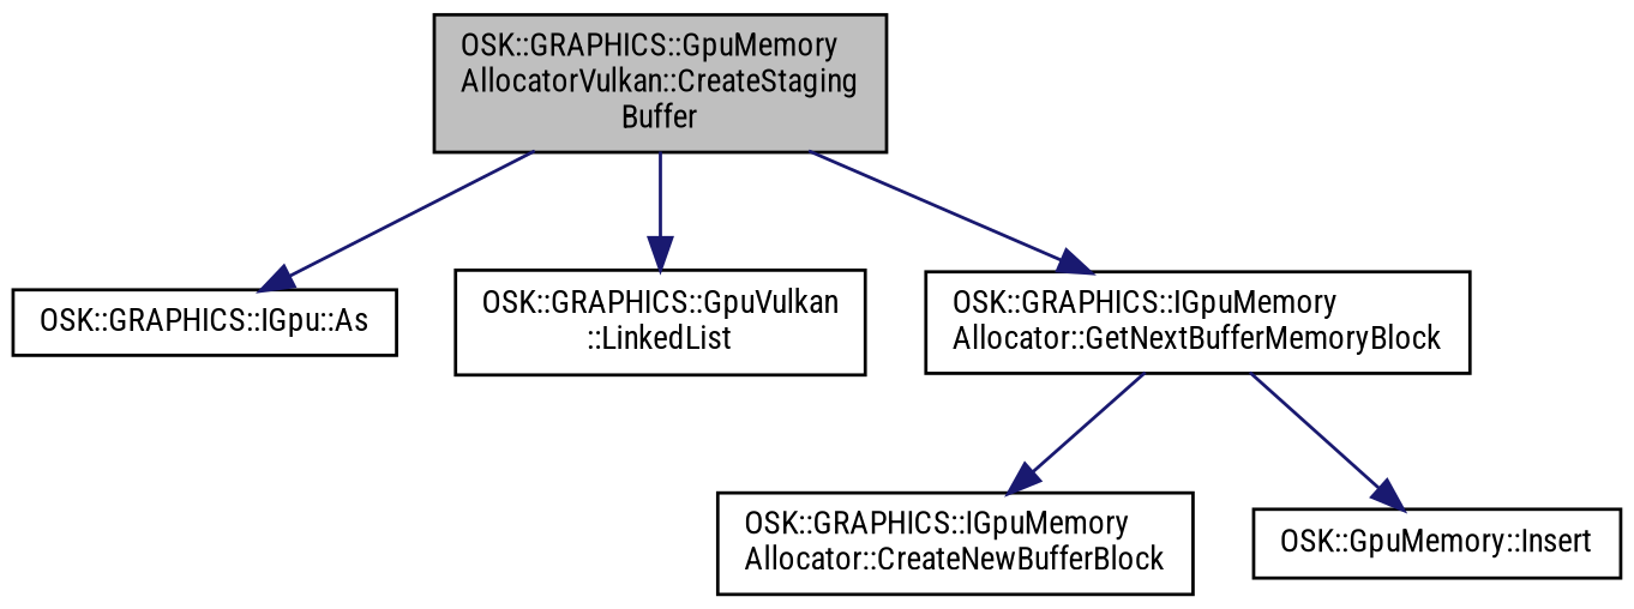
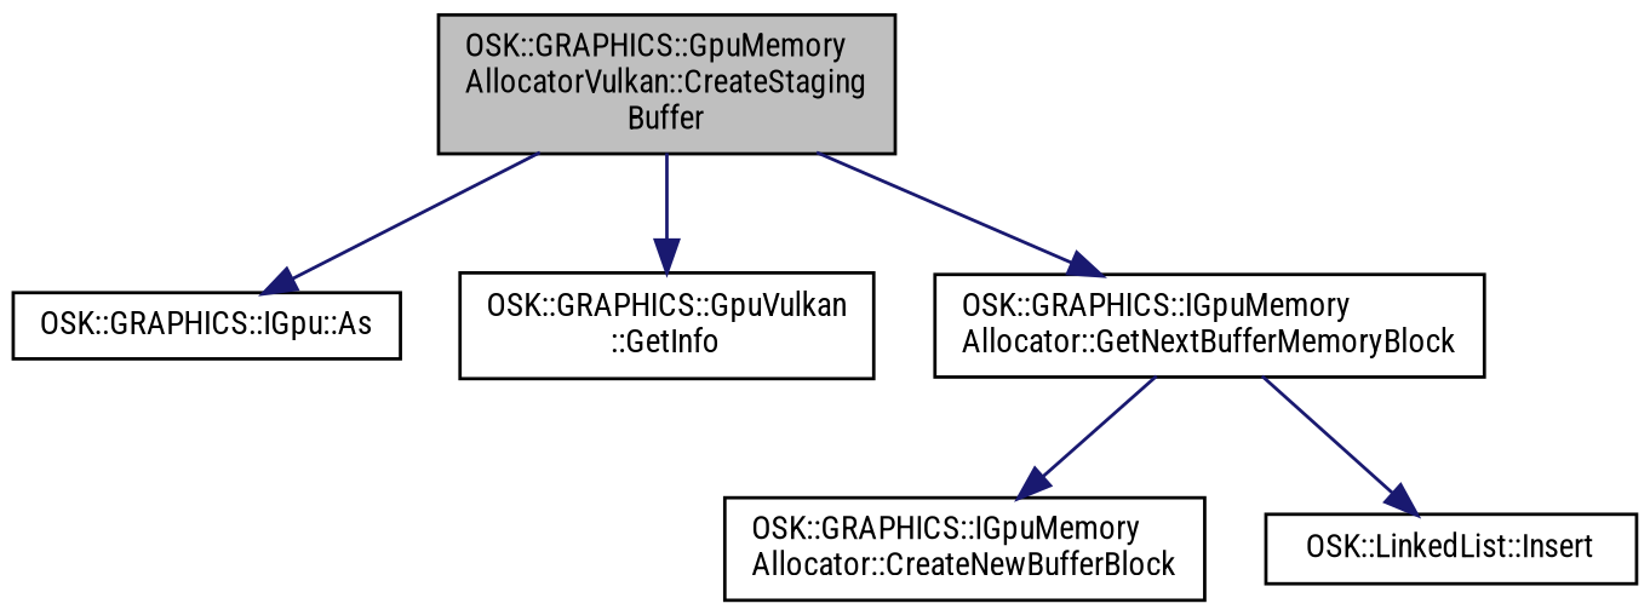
  digraph {
    fontname="Roboto Condensed"
    rankdir=TB
    node [color=black fillcolor=white fontname="Roboto Condensed" fontsize=10 shape=record style=filled]
    edge [color=midnightblue fontname="Roboto Condensed" fontsize=10 labelfontname=Helvetica labelfontsize=10 style=solid]
    n1 [fillcolor=grey75 fontcolor=black height=0.2 label="OSK::GRAPHICS::GpuMemory\lAllocatorVulkan::CreateStaging\lBuffer" width=0.4]
    n2 [height=0.2 label="OSK::GRAPHICS::IGpu::As" width=0.4]
-   n3 [height=0.2 label="OSK::GRAPHICS::GpuVulkan\l::LinkedList" width=0.4]
+   n3 [height=0.2 label="OSK::GRAPHICS::GpuVulkan\l::GetInfo" width=0.4]
    n4 [height=0.2 label="OSK::GRAPHICS::IGpuMemory\lAllocator::GetNextBufferMemoryBlock" width=0.4]
    n5 [height=0.2 label="OSK::GRAPHICS::IGpuMemory\lAllocator::CreateNewBufferBlock" width=0.4]
-   n6 [height=0.2 label="OSK::GpuMemory::Insert" width=0.4]
+   n6 [height=0.2 label="OSK::LinkedList::Insert" width=0.4]
    n1 -> n2
    n1 -> n3
    n1 -> n4
    n4 -> n5
    n4 -> n6
  }
